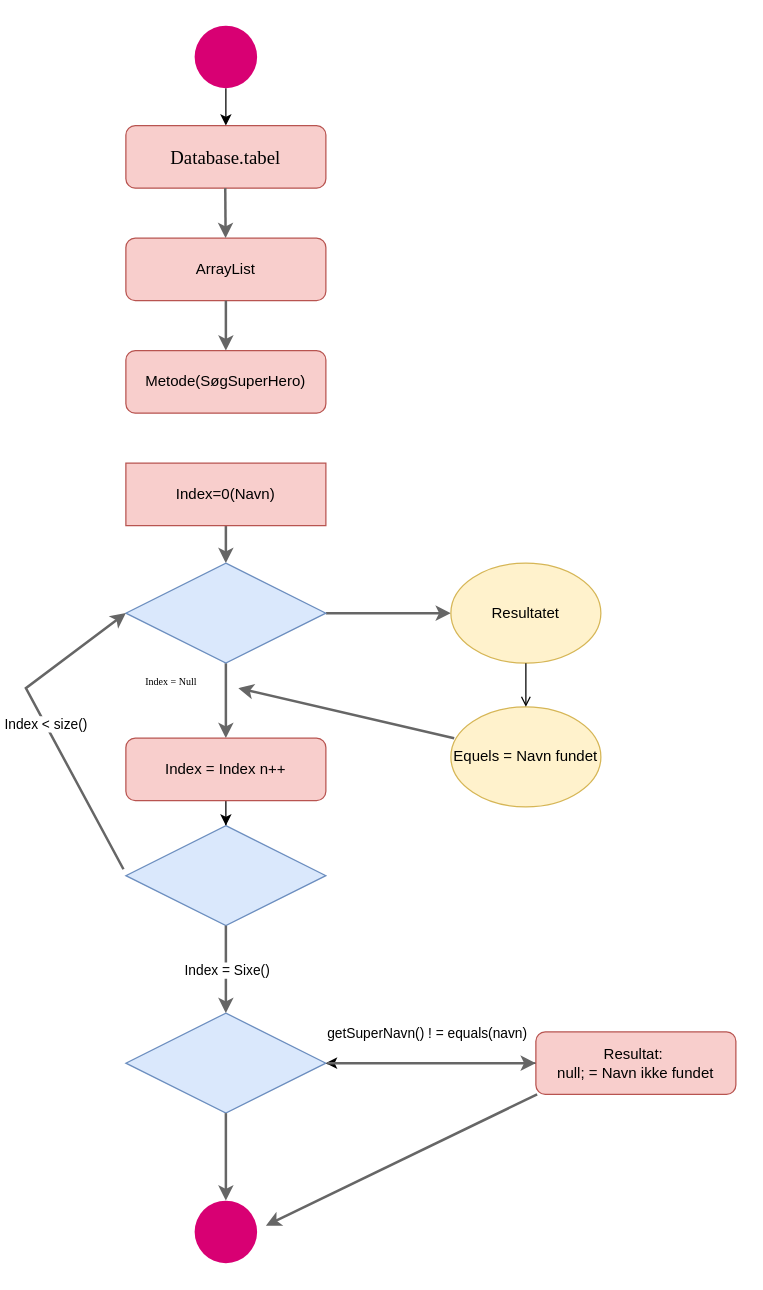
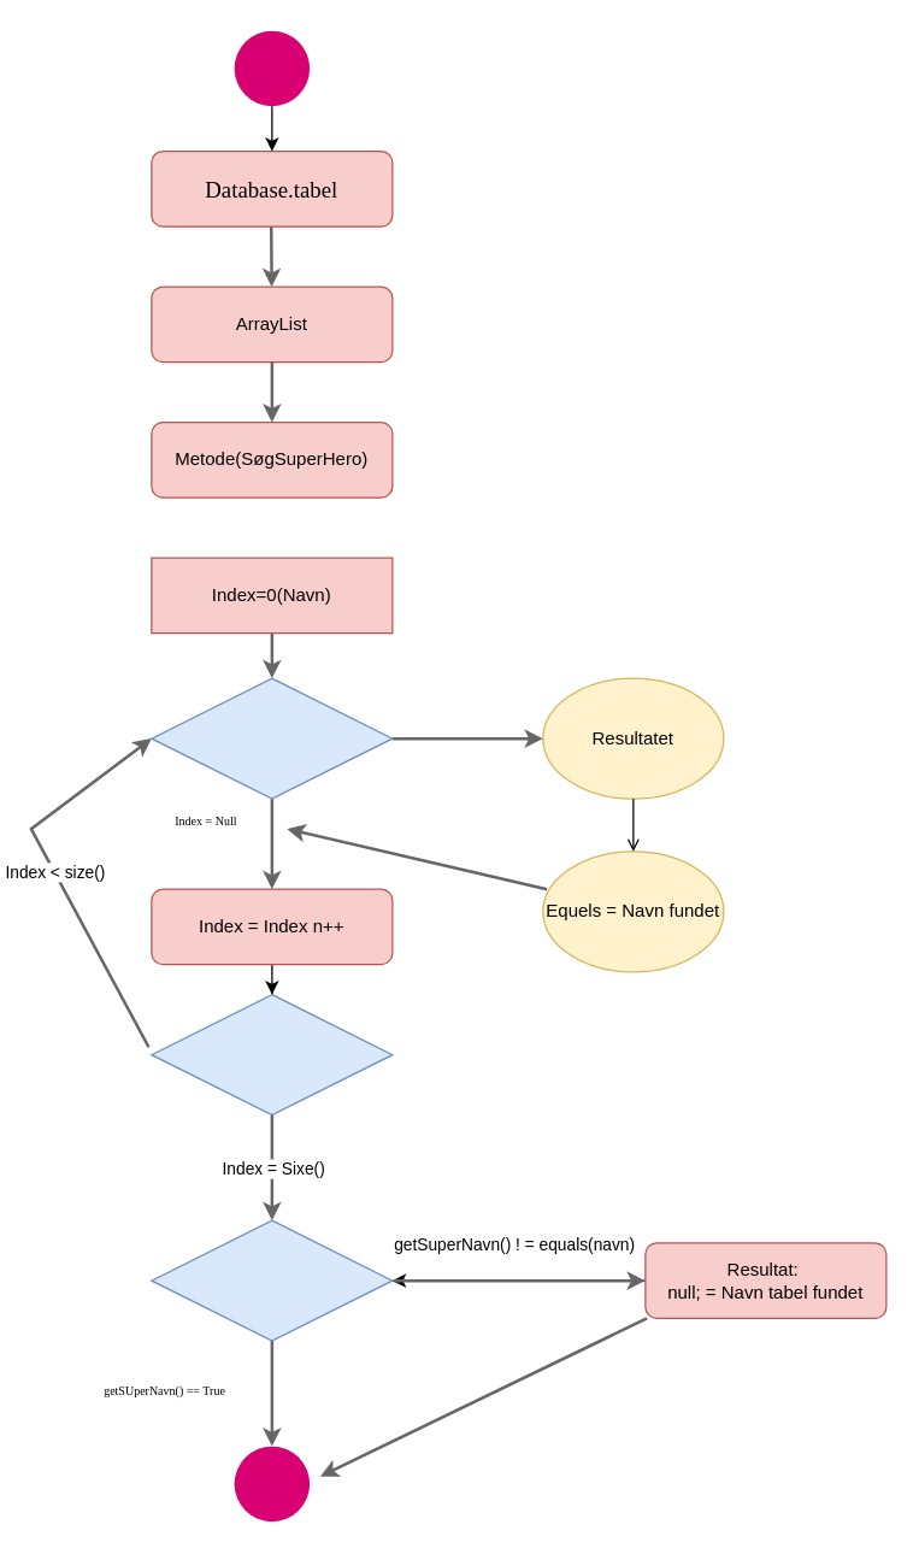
  <mxCell id="0" />
  <mxCell id="1" parent="0" />
  <mxCell id="2" value="&lt;font style=&quot;font-size: 15px;&quot;&gt;Database.tabel&lt;/font&gt;" style="rounded=1;whiteSpace=wrap;html=1;fillColor=#f8cecc;strokeColor=#b85450;fontSize=18;fontFamily=Verdana;" parent="1" vertex="1"><mxGeometry x="100" y="100" width="160" height="50" as="geometry" /></mxCell>
  <mxCell id="3" value="ArrayList" style="rounded=1;whiteSpace=wrap;html=1;fillColor=#f8cecc;strokeColor=#b85450;" parent="1" vertex="1"><mxGeometry x="100" y="190" width="160" height="50" as="geometry" /></mxCell>
  <mxCell id="4" value="Metode(SøgSuperHero)" style="rounded=1;whiteSpace=wrap;html=1;fillColor=#f8cecc;strokeColor=#b85450;" parent="1" vertex="1"><mxGeometry x="100" y="280" width="160" height="50" as="geometry" /></mxCell>
  <mxCell id="5" value="" style="edgeStyle=orthogonalEdgeStyle;rounded=0;orthogonalLoop=1;jettySize=auto;html=1;fillColor=#f5f5f5;gradientColor=#b3b3b3;strokeColor=#666666;strokeWidth=2;" parent="1" source="6" target="9" edge="1"><mxGeometry relative="1" as="geometry" /></mxCell>
  <mxCell id="6" value="Index=0(Navn)" style="whiteSpace=wrap;html=1;fillColor=#f8cecc;strokeColor=#b85450;rounded=0;" parent="1" vertex="1"><mxGeometry x="100" y="370" width="160" height="50" as="geometry" /></mxCell>
  <mxCell id="7" value="" style="edgeStyle=orthogonalEdgeStyle;rounded=0;orthogonalLoop=1;jettySize=auto;html=1;fillColor=#f5f5f5;gradientColor=#b3b3b3;strokeColor=#666666;strokeWidth=2;" parent="1" source="9" target="13" edge="1"><mxGeometry relative="1" as="geometry" /></mxCell>
  <mxCell id="8" value="" style="edgeStyle=orthogonalEdgeStyle;orthogonalLoop=1;jettySize=auto;html=1;fillColor=#e51400;strokeColor=#666666;rounded=0;strokeWidth=2;" parent="1" source="9" target="10" edge="1"><mxGeometry relative="1" as="geometry" /></mxCell>
  <mxCell id="9" value="" style="rhombus;whiteSpace=wrap;html=1;fillColor=#dae8fc;strokeColor=#6c8ebf;" parent="1" vertex="1"><mxGeometry x="100" y="450" width="160" height="80" as="geometry" /></mxCell>
  <mxCell id="10" value="Resultatet" style="ellipse;whiteSpace=wrap;html=1;fillColor=#fff2cc;strokeColor=#d6b656;" parent="1" vertex="1"><mxGeometry x="360" y="450" width="120" height="80" as="geometry" /></mxCell>
  <mxCell id="11" value="Equels = Navn fundet" style="ellipse;whiteSpace=wrap;html=1;fillColor=#fff2cc;strokeColor=#d6b656;" parent="1" vertex="1"><mxGeometry x="360" y="565" width="120" height="80" as="geometry" /></mxCell>
  <mxCell id="12" value="" style="edgeStyle=orthogonalEdgeStyle;rounded=0;orthogonalLoop=1;jettySize=auto;html=1;fontFamily=Verdana;fontSize=15;" edge="1" parent="1" source="13" target="14"><mxGeometry relative="1" as="geometry" /></mxCell>
  <mxCell id="13" value="Index = Index n++" style="rounded=1;whiteSpace=wrap;html=1;fillColor=#f8cecc;strokeColor=#b85450;" parent="1" vertex="1"><mxGeometry x="100" y="590" width="160" height="50" as="geometry" /></mxCell>
  <mxCell id="14" value="" style="rhombus;whiteSpace=wrap;html=1;fillColor=#dae8fc;strokeColor=#6c8ebf;" parent="1" vertex="1"><mxGeometry x="100" y="660" width="160" height="80" as="geometry" /></mxCell>
  <mxCell id="15" value="" style="rhombus;whiteSpace=wrap;html=1;fillColor=#dae8fc;strokeColor=#6c8ebf;" parent="1" vertex="1"><mxGeometry x="100" y="810" width="160" height="80" as="geometry" /></mxCell>
  <mxCell id="16" value="" style="edgeStyle=orthogonalEdgeStyle;rounded=0;orthogonalLoop=1;jettySize=auto;html=1;fontFamily=Verdana;fontSize=8;" edge="1" parent="1" source="17" target="15"><mxGeometry relative="1" as="geometry" /></mxCell>
- <mxCell id="17" value="Resultat:&amp;nbsp;&lt;br&gt;null; = Navn ikke fundet" style="rounded=1;whiteSpace=wrap;html=1;fillColor=#f8cecc;strokeColor=#b85450;" parent="1" vertex="1"><mxGeometry x="428" y="825" width="160" height="50" as="geometry" /></mxCell>
+ <mxCell id="17" value="Resultat:&amp;nbsp;&lt;br&gt;null; = Navn tabel fundet" style="rounded=1;whiteSpace=wrap;html=1;fillColor=#f8cecc;strokeColor=#b85450;" parent="1" vertex="1"><mxGeometry x="428" y="825" width="160" height="50" as="geometry" /></mxCell>
  <mxCell id="18" value="" style="ellipse;whiteSpace=wrap;html=1;aspect=fixed;fillColor=#d80073;fontColor=#ffffff;strokeColor=none;" parent="1" vertex="1"><mxGeometry x="155" y="960" width="50" height="50" as="geometry" /></mxCell>
  <mxCell id="19" value="" style="endArrow=classic;html=1;rounded=0;fillColor=#f5f5f5;gradientColor=#b3b3b3;strokeColor=#666666;strokeWidth=2;" parent="1" edge="1"><mxGeometry relative="1" as="geometry"><mxPoint x="429" y="875" as="sourcePoint" /><mxPoint x="212" y="980" as="targetPoint" /></mxGeometry></mxCell>
  <mxCell id="20" value="" style="endArrow=classic;html=1;rounded=0;exitX=1;exitY=0.5;exitDx=0;exitDy=0;entryX=0;entryY=0.5;entryDx=0;entryDy=0;fillColor=#f5f5f5;gradientColor=#b3b3b3;strokeColor=#666666;strokeWidth=2;" parent="1" target="17" edge="1"><mxGeometry relative="1" as="geometry"><mxPoint x="261" y="850" as="sourcePoint" /><mxPoint x="341" y="850" as="targetPoint" /></mxGeometry></mxCell>
  <mxCell id="21" value="getSuperNavn() ! = equals(navn)" style="edgeLabel;resizable=0;html=1;align=center;verticalAlign=middle;" parent="20" connectable="0" vertex="1"><mxGeometry relative="1" as="geometry"><mxPoint x="-5" y="-25" as="offset" /></mxGeometry></mxCell>
  <mxCell id="22" value="" style="endArrow=classic;html=1;rounded=0;exitX=0.5;exitY=1;exitDx=0;exitDy=0;entryX=0.5;entryY=0;entryDx=0;entryDy=0;fillColor=#f5f5f5;gradientColor=#b3b3b3;strokeColor=#666666;strokeWidth=2;" parent="1" source="15" target="18" edge="1"><mxGeometry relative="1" as="geometry"><mxPoint x="179.5" y="900" as="sourcePoint" /><mxPoint x="179.5" y="940" as="targetPoint" /></mxGeometry></mxCell>
  <mxCell id="23" value="" style="endArrow=classic;html=1;rounded=0;exitX=0.5;exitY=1;exitDx=0;exitDy=0;fillColor=#f5f5f5;gradientColor=#b3b3b3;strokeColor=#666666;strokeWidth=2;" parent="1" source="14" edge="1"><mxGeometry relative="1" as="geometry"><mxPoint x="180" y="750" as="sourcePoint" /><mxPoint x="180" y="810" as="targetPoint" /></mxGeometry></mxCell>
  <mxCell id="24" value="Index = Sixe()" style="edgeLabel;resizable=0;html=1;align=center;verticalAlign=middle;" parent="23" connectable="0" vertex="1"><mxGeometry relative="1" as="geometry" /></mxCell>
  <mxCell id="25" value="" style="endArrow=classic;html=1;rounded=0;fillColor=#f5f5f5;gradientColor=#b3b3b3;strokeColor=#666666;strokeWidth=2;" parent="1" target="3" edge="1"><mxGeometry width="50" height="50" relative="1" as="geometry"><mxPoint x="179.5" y="150" as="sourcePoint" /><mxPoint x="179.5" y="185" as="targetPoint" /></mxGeometry></mxCell>
  <mxCell id="26" value="" style="endArrow=classic;html=1;rounded=0;entryX=0.5;entryY=0;entryDx=0;entryDy=0;strokeColor=#666666;strokeWidth=2;" parent="1" source="3" target="4" edge="1"><mxGeometry width="50" height="50" relative="1" as="geometry"><mxPoint x="170" y="260" as="sourcePoint" /><mxPoint x="180" y="270" as="targetPoint" /><Array as="points" /></mxGeometry></mxCell>
  <mxCell id="27" value="" style="endArrow=classic;html=1;rounded=0;exitX=-0.012;exitY=0.436;exitDx=0;exitDy=0;strokeWidth=2;fillColor=#f5f5f5;gradientColor=#b3b3b3;strokeColor=#666666;exitPerimeter=0;entryX=0;entryY=0.5;entryDx=0;entryDy=0;" parent="1" source="14" target="9" edge="1"><mxGeometry relative="1" as="geometry"><mxPoint x="90" y="490" as="sourcePoint" /><mxPoint x="92" y="484" as="targetPoint" /><Array as="points"><mxPoint x="20" y="550" /></Array></mxGeometry></mxCell>
  <mxCell id="28" value="Index &amp;lt; size()" style="edgeLabel;resizable=0;html=1;align=center;verticalAlign=middle;" parent="27" connectable="0" vertex="1"><mxGeometry relative="1" as="geometry" /></mxCell>
  <mxCell id="29" value="" style="endArrow=open;html=1;rounded=0;entryX=0.5;entryY=0;entryDx=0;entryDy=0;exitX=0.5;exitY=1;exitDx=0;exitDy=0;" parent="1" source="10" target="11" edge="1"><mxGeometry relative="1" as="geometry"><mxPoint x="350" y="540" as="sourcePoint" /><mxPoint x="450" y="540" as="targetPoint" /></mxGeometry></mxCell>
  <mxCell id="30" value="" style="endArrow=classic;html=1;rounded=0;exitX=0.022;exitY=0.313;exitDx=0;exitDy=0;exitPerimeter=0;strokeWidth=2;fillColor=#f5f5f5;gradientColor=#b3b3b3;strokeColor=#666666;" parent="1" source="11" edge="1"><mxGeometry width="50" height="50" relative="1" as="geometry"><mxPoint x="310" y="605" as="sourcePoint" /><mxPoint x="190" y="550" as="targetPoint" /></mxGeometry></mxCell>
  <mxCell id="31" value="" style="edgeStyle=orthogonalEdgeStyle;rounded=0;orthogonalLoop=1;jettySize=auto;html=1;fontFamily=Verdana;fontSize=18;" edge="1" parent="1" source="32" target="2"><mxGeometry relative="1" as="geometry" /></mxCell>
  <mxCell id="32" value="" style="ellipse;whiteSpace=wrap;html=1;aspect=fixed;fillColor=#d80073;fontColor=#ffffff;strokeColor=none;" vertex="1" parent="1"><mxGeometry x="155" y="20" width="50" height="50" as="geometry" /></mxCell>
  <mxCell id="33" value="&lt;font style=&quot;font-size: 8px;&quot;&gt;Index = Null&lt;/font&gt;" style="text;html=1;align=center;verticalAlign=middle;resizable=0;points=[];autosize=1;strokeColor=none;fillColor=none;fontSize=15;fontFamily=Verdana;" vertex="1" parent="1"><mxGeometry x="100" y="522" width="72" height="40" as="geometry" /></mxCell>
+ <mxCell id="34" value="getSUperNavn() == True" style="text;html=1;strokeColor=none;fillColor=none;align=center;verticalAlign=middle;whiteSpace=wrap;rounded=0;fontFamily=Verdana;fontSize=8;" vertex="1" parent="1"><mxGeometry x="52" y="908" width="114" height="30" as="geometry" /></mxCell>
